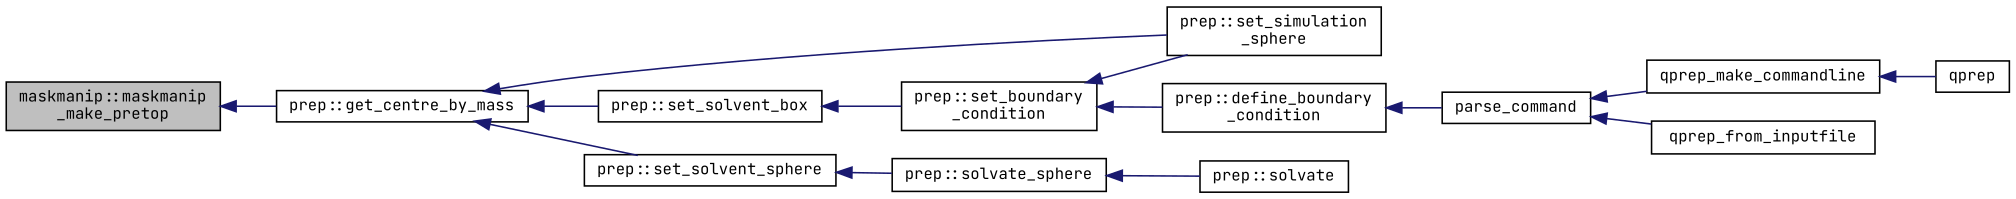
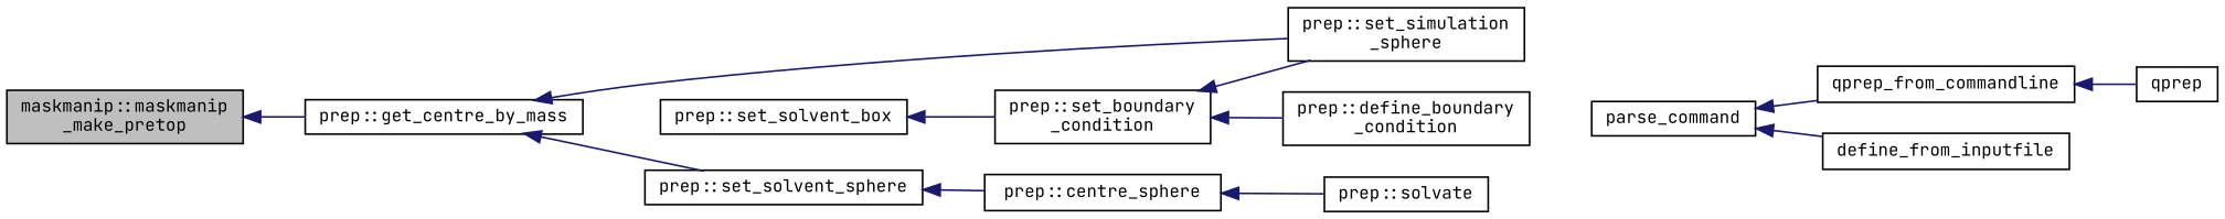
  digraph {
    fontname="JetBrains Mono"
    rankdir=LR
    node [color=black fillcolor=white fontname="JetBrains Mono" fontsize=10 shape=record style=filled]
    edge [color=midnightblue dir=back fontname="JetBrains Mono" fontsize=10 labelfontname=Helvetica labelfontsize=10 style=solid]
    n1 [fillcolor=grey75 fontcolor=black height=0.2 label="maskmanip::maskmanip\l_make_pretop" width=0.4]
    n2 [height=0.2 label="prep::get_centre_by_mass" width=0.4]
    n3 [height=0.2 label="prep::set_simulation\l_sphere" width=0.4]
    n4 [height=0.2 label="prep::set_solvent_box" width=0.4]
    n5 [height=0.2 label="prep::set_solvent_sphere" width=0.4]
    n6 [height=0.2 label="prep::set_boundary\l_condition" width=0.4]
-   n7 [height=0.2 label="prep::solvate_sphere" width=0.4]
+   n7 [height=0.2 label="prep::centre_sphere" width=0.4]
    n8 [height=0.2 label="prep::define_boundary\l_condition" width=0.4]
    n9 [height=0.2 label=parse_command width=0.4]
-   n10 [height=0.2 label=qprep_make_commandline width=0.4]
-   n11 [height=0.2 label=qprep_from_inputfile width=0.4]
+   n10 [height=0.2 label=qprep_from_commandline width=0.4]
+   n11 [height=0.2 label=define_from_inputfile width=0.4]
    n12 [height=0.2 label=qprep width=0.4]
    n13 [height=0.2 label="prep::solvate" width=0.4]
    n1 -> n2
    n2 -> n3
-   n2 -> n4
    n2 -> n5
    n4 -> n6
    n5 -> n7
    n6 -> n3
    n6 -> n8
    n7 -> n13
-   n8 -> n9
    n9 -> n10
    n9 -> n11
    n10 -> n12
  }
